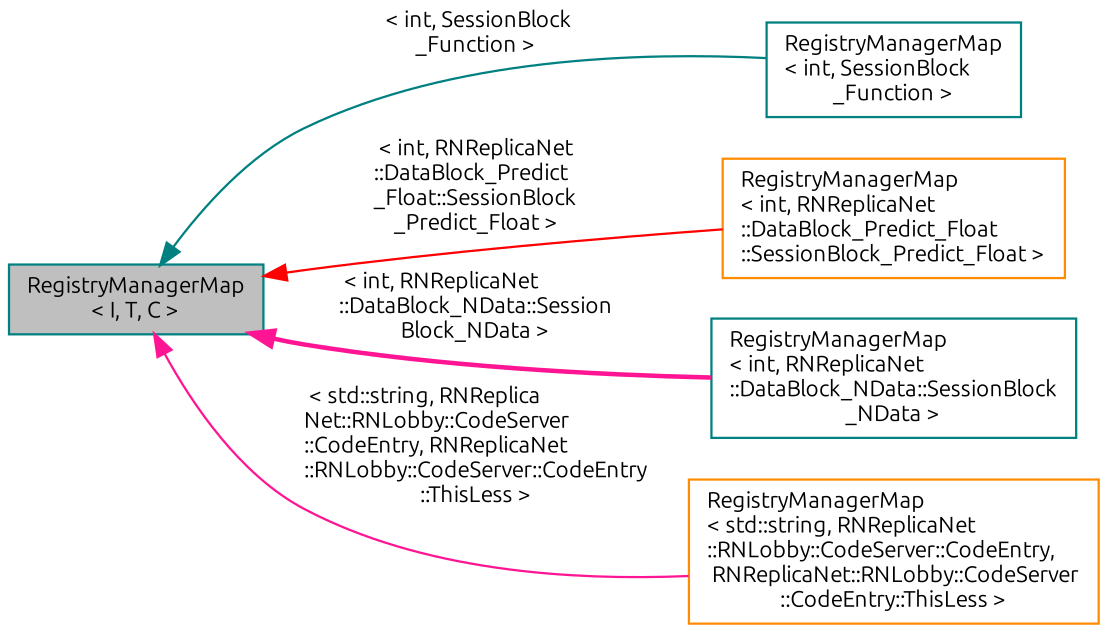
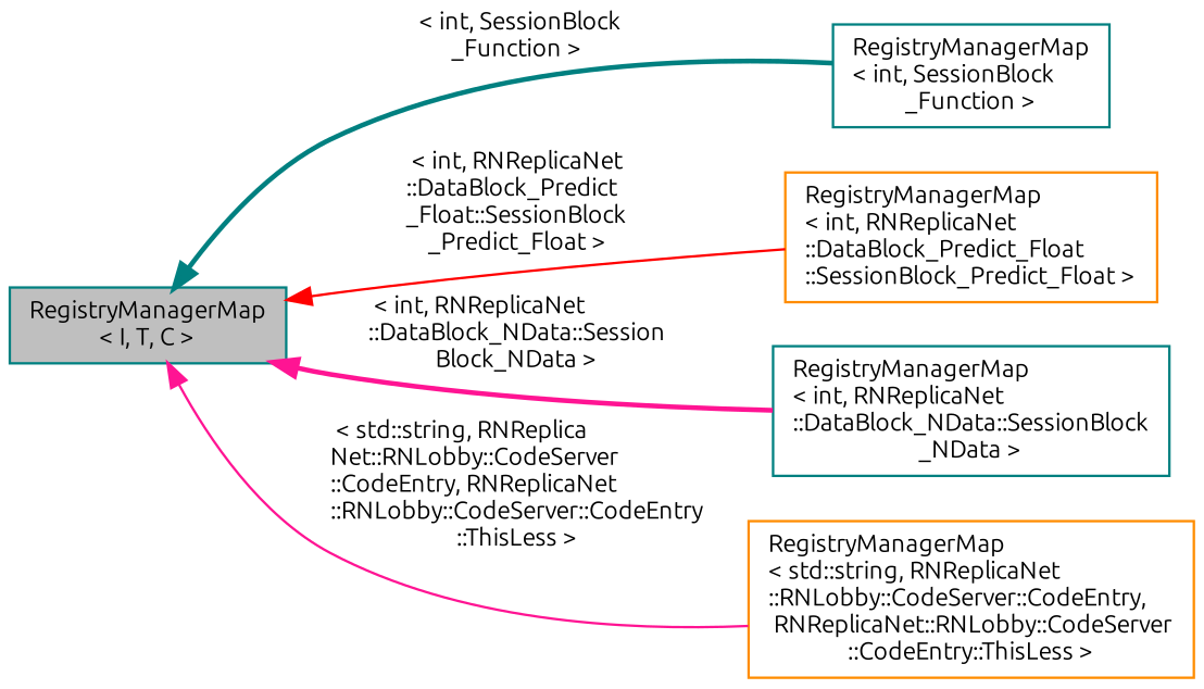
  digraph {
    rankdir=LR
    fontname=Ubuntu
    node [color=teal fillcolor=white fontname=Ubuntu fontsize=10 shape=record style=filled]
    edge [color=deeppink dir=back fontname=Ubuntu fontsize=10 labelfontname=Helvetica labelfontsize=10 style=bold]
    n1 [fillcolor=grey75 fontcolor=black height=0.2 label="RegistryManagerMap\l\< I, T, C \>" width=0.4]
    n2 [height=0.2 label="RegistryManagerMap\l\< int, SessionBlock\l_Function \>" width=0.4]
    n3 [color=darkorange height=0.2 label="RegistryManagerMap\l\< int, RNReplicaNet\l::DataBlock_Predict_Float\l::SessionBlock_Predict_Float \>" width=0.4]
    n4 [height=0.2 label="RegistryManagerMap\l\< int, RNReplicaNet\l::DataBlock_NData::SessionBlock\l_NData \>" width=0.4]
    n5 [color=darkorange height=0.2 label="RegistryManagerMap\l\< std::string, RNReplicaNet\l::RNLobby::CodeServer::CodeEntry,\l RNReplicaNet::RNLobby::CodeServer\l::CodeEntry::ThisLess \>" width=0.4]
-   n1 -> n2 [color=teal label=" \< int, SessionBlock\l_Function \>" style=solid]
+   n1 -> n2 [color=teal label=" \< int, SessionBlock\l_Function \>"]
    n1 -> n3 [color=red label=" \< int, RNReplicaNet\l::DataBlock_Predict\l_Float::SessionBlock\l_Predict_Float \>" style=solid]
    n1 -> n4 [label=" \< int, RNReplicaNet\l::DataBlock_NData::Session\lBlock_NData \>"]
    n1 -> n5 [label=" \< std::string, RNReplica\lNet::RNLobby::CodeServer\l::CodeEntry, RNReplicaNet\l::RNLobby::CodeServer::CodeEntry\l::ThisLess \>" style=solid]
  }
